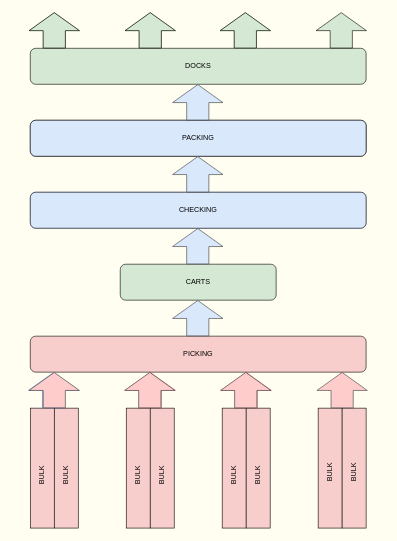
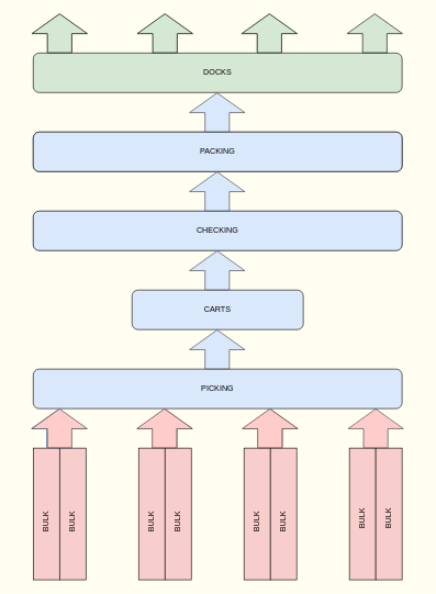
  <mxCell id="0" />
  <mxCell id="1" parent="0" />
  <mxCell id="2" value="" style="line;strokeWidth=2;html=1;rounded=0;shadow=0;fontSize=27;align=center;fillColor=none;strokeColor=#FFFFFF;" parent="1" vertex="1"><mxGeometry x="186" y="445" width="240" height="10" as="geometry" /></mxCell>
  <mxCell id="3" value="PACKING" style="rounded=1;whiteSpace=wrap;html=1;fillColor=#dae8fc;" parent="1" vertex="1"><mxGeometry x="50" y="200" width="560" height="60" as="geometry" /></mxCell>
  <mxCell id="4" value="CHECKING" style="rounded=1;whiteSpace=wrap;html=1;fillColor=#dae8fc;strokeColor=#6c8ebf;" parent="1" vertex="1"><mxGeometry x="50" y="320" width="560" height="60" as="geometry" /></mxCell>
- <mxCell id="5" value="PICKING" style="rounded=1;whiteSpace=wrap;html=1;fillColor=#f8cecc;" parent="1" vertex="1"><mxGeometry x="50" y="560" width="560" height="60" as="geometry" /></mxCell>
+ <mxCell id="5" value="PICKING" style="rounded=1;whiteSpace=wrap;html=1;fillColor=#DAE8FC;" parent="1" vertex="1"><mxGeometry x="50" y="560" width="560" height="60" as="geometry" /></mxCell>
  <mxCell id="6" value="" style="rounded=0;whiteSpace=wrap;html=1;fillColor=#f8cecc;" parent="1" vertex="1"><mxGeometry x="210" y="680" width="40" height="200" as="geometry" /></mxCell>
  <mxCell id="7" value="" style="rounded=0;whiteSpace=wrap;html=1;fillColor=#f8cecc;" parent="1" vertex="1"><mxGeometry x="250" y="680" width="40" height="200" as="geometry" /></mxCell>
  <mxCell id="8" value="" style="rounded=0;whiteSpace=wrap;html=1;fillColor=#f8cecc;" parent="1" vertex="1"><mxGeometry x="50" y="680" width="40" height="200" as="geometry" /></mxCell>
  <mxCell id="9" value="" style="rounded=0;whiteSpace=wrap;html=1;fillColor=#f8cecc;" parent="1" vertex="1"><mxGeometry x="90" y="680" width="40" height="200" as="geometry" /></mxCell>
  <mxCell id="10" value="&lt;span style=&quot;color: rgba(0 , 0 , 0 , 0) ; font-family: monospace ; font-size: 0px&quot;&gt;%3CmxGraphModel%3E%3Croot%3E%3CmxCell%20id%3D%220%22%2F%3E%3CmxCell%20id%3D%221%22%20parent%3D%220%22%2F%3E%3CmxCell%20id%3D%222%22%20value%3D%22BULK%20ZONE%22%20style%3D%22text%3Bhtml%3D1%3BstrokeColor%3Dnone%3BfillColor%3Dnone%3Balign%3Dcenter%3BverticalAlign%3Dmiddle%3BwhiteSpace%3Dwrap%3Brounded%3D0%3Brotation%3D270%3B%22%20vertex%3D%221%22%20parent%3D%221%22%3E%3CmxGeometry%20x%3D%22330%22%20y%3D%22700%22%20width%3D%22100%22%20height%3D%2220%22%20as%3D%22geometry%22%2F%3E%3C%2FmxCell%3E%3C%2Froot%3E%3C%2FmxGraphModel%3E&lt;/span&gt;" style="rounded=0;whiteSpace=wrap;html=1;fillColor=#f8cecc;" parent="1" vertex="1"><mxGeometry x="370" y="680" width="40" height="200" as="geometry" /></mxCell>
  <mxCell id="11" value="" style="rounded=0;whiteSpace=wrap;html=1;fillColor=#f8cecc;" parent="1" vertex="1"><mxGeometry x="410" y="680" width="40" height="200" as="geometry" /></mxCell>
  <mxCell id="12" value="" style="rounded=0;whiteSpace=wrap;html=1;fillColor=#f8cecc;" parent="1" vertex="1"><mxGeometry x="530" y="680" width="40" height="200" as="geometry" /></mxCell>
  <mxCell id="13" value="" style="rounded=0;whiteSpace=wrap;html=1;fillColor=#f8cecc;" parent="1" vertex="1"><mxGeometry x="570" y="680" width="40" height="200" as="geometry" /></mxCell>
  <mxCell id="14" value="BULK&amp;nbsp;" style="text;html=1;strokeColor=none;fillColor=none;align=center;verticalAlign=middle;whiteSpace=wrap;rounded=0;rotation=270;" parent="1" vertex="1"><mxGeometry x="20" y="780" width="100" height="20" as="geometry" /></mxCell>
  <mxCell id="15" value="BULK&amp;nbsp;" style="text;html=1;strokeColor=none;fillColor=none;align=center;verticalAlign=middle;whiteSpace=wrap;rounded=0;rotation=270;" parent="1" vertex="1"><mxGeometry x="60" y="780" width="100" height="20" as="geometry" /></mxCell>
  <mxCell id="16" value="BULK&amp;nbsp;" style="text;html=1;strokeColor=none;fillColor=none;align=center;verticalAlign=middle;whiteSpace=wrap;rounded=0;rotation=270;" parent="1" vertex="1"><mxGeometry x="180" y="780" width="100" height="20" as="geometry" /></mxCell>
  <mxCell id="17" value="BULK&amp;nbsp;" style="text;html=1;strokeColor=none;fillColor=none;align=center;verticalAlign=middle;whiteSpace=wrap;rounded=0;rotation=270;" parent="1" vertex="1"><mxGeometry x="340" y="780" width="100" height="20" as="geometry" /></mxCell>
  <mxCell id="18" value="BULK&amp;nbsp;" style="text;html=1;strokeColor=none;fillColor=none;align=center;verticalAlign=middle;whiteSpace=wrap;rounded=0;rotation=270;" parent="1" vertex="1"><mxGeometry x="220" y="780" width="100" height="20" as="geometry" /></mxCell>
  <mxCell id="19" value="BULK&amp;nbsp;" style="text;html=1;strokeColor=none;fillColor=none;align=center;verticalAlign=middle;whiteSpace=wrap;rounded=0;rotation=270;" parent="1" vertex="1"><mxGeometry x="380" y="780" width="100" height="20" as="geometry" /></mxCell>
  <mxCell id="20" value="BULK&amp;nbsp;" style="text;html=1;strokeColor=none;fillColor=none;align=center;verticalAlign=middle;whiteSpace=wrap;rounded=0;rotation=270;" parent="1" vertex="1"><mxGeometry x="540" y="775" width="100" height="20" as="geometry" /></mxCell>
  <mxCell id="21" value="BULK&amp;nbsp;" style="text;html=1;strokeColor=none;fillColor=none;align=center;verticalAlign=middle;whiteSpace=wrap;rounded=0;rotation=270;" parent="1" vertex="1"><mxGeometry x="500" y="775" width="100" height="20" as="geometry" /></mxCell>
  <mxCell id="22" value="" style="shape=flexArrow;endArrow=classic;html=1;width=37;endSize=9.67;endWidth=46;fillColor=#dae8fc;strokeColor=#6c8ebf;gradientColor=#7ea6e0;" parent="1" edge="1"><mxGeometry width="50" height="50" relative="1" as="geometry"><mxPoint x="88.82" y="680" as="sourcePoint" /><mxPoint x="88.82" y="620" as="targetPoint" /></mxGeometry></mxCell>
  <mxCell id="23" value="" style="shape=flexArrow;endArrow=classic;html=1;width=37;endSize=9.67;endWidth=46;strokeColor=#82b366;fillColor=#000000;" parent="1" edge="1"><mxGeometry width="50" height="50" relative="1" as="geometry"><mxPoint x="90" y="80" as="sourcePoint" /><mxPoint x="90" y="20" as="targetPoint" /></mxGeometry></mxCell>
  <mxCell id="24" value="" style="shape=flexArrow;endArrow=classic;html=1;width=37;endSize=9.67;endWidth=46;strokeColor=#82b366;fillColor=#000000;" parent="1" edge="1"><mxGeometry width="50" height="50" relative="1" as="geometry"><mxPoint x="250" y="80" as="sourcePoint" /><mxPoint x="250" y="20" as="targetPoint" /></mxGeometry></mxCell>
  <mxCell id="25" value="DOCKS" style="rounded=1;whiteSpace=wrap;html=1;fillColor=#D5E8D4;" parent="1" vertex="1"><mxGeometry x="50" y="80" width="560" height="60" as="geometry" /></mxCell>
  <mxCell id="26" value="" style="shape=flexArrow;endArrow=classic;html=1;width=37;endSize=9.67;endWidth=46;strokeColor=#82b366;fillColor=#000000;" parent="1" edge="1"><mxGeometry width="50" height="50" relative="1" as="geometry"><mxPoint x="408.57" y="80" as="sourcePoint" /><mxPoint x="408.57" y="20" as="targetPoint" /></mxGeometry></mxCell>
  <mxCell id="27" value="" style="shape=flexArrow;endArrow=classic;html=1;width=37;endSize=9.67;endWidth=46;fillColor=#D5E8D4;" parent="1" edge="1"><mxGeometry width="50" height="50" relative="1" as="geometry"><mxPoint x="568.57" y="80" as="sourcePoint" /><mxPoint x="568.57" y="20" as="targetPoint" /></mxGeometry></mxCell>
- <mxCell id="28" value="CARTS" style="rounded=1;whiteSpace=wrap;html=1;fillColor=#d5e8d4;" parent="1" vertex="1"><mxGeometry x="200" y="440" width="260" height="60" as="geometry" /></mxCell>
+ <mxCell id="28" value="CARTS" style="rounded=1;whiteSpace=wrap;html=1;fillColor=#dae8fc;" parent="1" vertex="1"><mxGeometry x="200" y="440" width="260" height="60" as="geometry" /></mxCell>
  <mxCell id="29" value="" style="shape=flexArrow;endArrow=classic;html=1;width=37;endSize=9.67;endWidth=46;fillColor=#ffcccc;strokeColor=#36393d;" parent="1" edge="1"><mxGeometry width="50" height="50" relative="1" as="geometry"><mxPoint x="90" y="680" as="sourcePoint" /><mxPoint x="90" y="620" as="targetPoint" /></mxGeometry></mxCell>
  <mxCell id="30" value="" style="shape=flexArrow;endArrow=classic;html=1;width=37;endSize=9.67;endWidth=46;strokeColor=#b85450;fillColor=#f8cecc;" parent="1" edge="1"><mxGeometry width="50" height="50" relative="1" as="geometry"><mxPoint x="250" y="680" as="sourcePoint" /><mxPoint x="250" y="620" as="targetPoint" /></mxGeometry></mxCell>
  <mxCell id="31" value="" style="shape=flexArrow;endArrow=classic;html=1;width=37;endSize=9.67;endWidth=46;strokeColor=#b85450;fillColor=#f8cecc;" parent="1" edge="1"><mxGeometry width="50" height="50" relative="1" as="geometry"><mxPoint x="410" y="680" as="sourcePoint" /><mxPoint x="410" y="620" as="targetPoint" /></mxGeometry></mxCell>
  <mxCell id="32" value="" style="shape=flexArrow;endArrow=classic;html=1;width=37;endSize=9.67;endWidth=46;fillColor=#ffcccc;strokeColor=#36393d;" parent="1" edge="1"><mxGeometry width="50" height="50" relative="1" as="geometry"><mxPoint x="570" y="680" as="sourcePoint" /><mxPoint x="570" y="620" as="targetPoint" /></mxGeometry></mxCell>
  <mxCell id="33" value="" style="shape=flexArrow;endArrow=classic;html=1;width=37;endSize=9.67;endWidth=46;fillColor=#ffcccc;strokeColor=#36393d;" parent="1" edge="1"><mxGeometry width="50" height="50" relative="1" as="geometry"><mxPoint x="249.29" y="680" as="sourcePoint" /><mxPoint x="249.29" y="620" as="targetPoint" /></mxGeometry></mxCell>
  <mxCell id="34" value="" style="shape=flexArrow;endArrow=classic;html=1;width=37;endSize=9.67;endWidth=46;fillColor=#ffcccc;strokeColor=#36393d;" parent="1" edge="1"><mxGeometry width="50" height="50" relative="1" as="geometry"><mxPoint x="409.29" y="680" as="sourcePoint" /><mxPoint x="409.29" y="620" as="targetPoint" /></mxGeometry></mxCell>
  <mxCell id="35" value="PACKING" style="rounded=1;whiteSpace=wrap;html=1;fillColor=#dae8fc;" parent="1" vertex="1"><mxGeometry x="50" y="200" width="560" height="60" as="geometry" /></mxCell>
  <mxCell id="36" value="CHECKING" style="rounded=1;whiteSpace=wrap;html=1;fillColor=#dae8fc;" parent="1" vertex="1"><mxGeometry x="50" y="320" width="560" height="60" as="geometry" /></mxCell>
  <mxCell id="37" value="" style="shape=flexArrow;endArrow=classic;html=1;width=37;endSize=9.67;endWidth=46;fillColor=#D5E8D4;" parent="1" edge="1"><mxGeometry width="50" height="50" relative="1" as="geometry"><mxPoint x="90" y="80" as="sourcePoint" /><mxPoint x="90" y="20" as="targetPoint" /></mxGeometry></mxCell>
  <mxCell id="38" value="" style="shape=flexArrow;endArrow=classic;html=1;width=37;endSize=9.67;endWidth=46;fillColor=#D5E8D4;" parent="1" edge="1"><mxGeometry width="50" height="50" relative="1" as="geometry"><mxPoint x="250" y="80" as="sourcePoint" /><mxPoint x="250" y="20" as="targetPoint" /></mxGeometry></mxCell>
  <mxCell id="39" value="" style="shape=flexArrow;endArrow=classic;html=1;width=37;endSize=9.67;endWidth=46;fillColor=#D5E8D4;" parent="1" edge="1"><mxGeometry width="50" height="50" relative="1" as="geometry"><mxPoint x="408.57" y="80" as="sourcePoint" /><mxPoint x="408.57" y="20" as="targetPoint" /></mxGeometry></mxCell>
  <mxCell id="40" value="" style="shape=flexArrow;endArrow=classic;html=1;width=37;endSize=9.67;endWidth=46;strokeColor=#36393d;fillColor=#DAE8FC;" parent="1" edge="1"><mxGeometry width="50" height="50" relative="1" as="geometry"><mxPoint x="329.29" y="560" as="sourcePoint" /><mxPoint x="329.29" y="500" as="targetPoint" /></mxGeometry></mxCell>
  <mxCell id="41" value="" style="shape=flexArrow;endArrow=classic;html=1;width=37;endSize=9.67;endWidth=46;strokeColor=#36393d;fillColor=#DAE8FC;" parent="1" edge="1"><mxGeometry width="50" height="50" relative="1" as="geometry"><mxPoint x="329.29" y="440" as="sourcePoint" /><mxPoint x="329.29" y="380" as="targetPoint" /></mxGeometry></mxCell>
  <mxCell id="42" value="" style="shape=flexArrow;endArrow=classic;html=1;width=37;endSize=9.67;endWidth=46;strokeColor=#36393d;fillColor=#DAE8FC;" parent="1" edge="1"><mxGeometry width="50" height="50" relative="1" as="geometry"><mxPoint x="329.29" y="320" as="sourcePoint" /><mxPoint x="329.29" y="260" as="targetPoint" /></mxGeometry></mxCell>
  <mxCell id="43" value="" style="shape=flexArrow;endArrow=classic;html=1;width=37;endSize=9.67;endWidth=46;strokeColor=#36393d;fillColor=#DAE8FC;" parent="1" edge="1"><mxGeometry width="50" height="50" relative="1" as="geometry"><mxPoint x="329.29" y="200" as="sourcePoint" /><mxPoint x="329.29" y="140" as="targetPoint" /></mxGeometry></mxCell>
